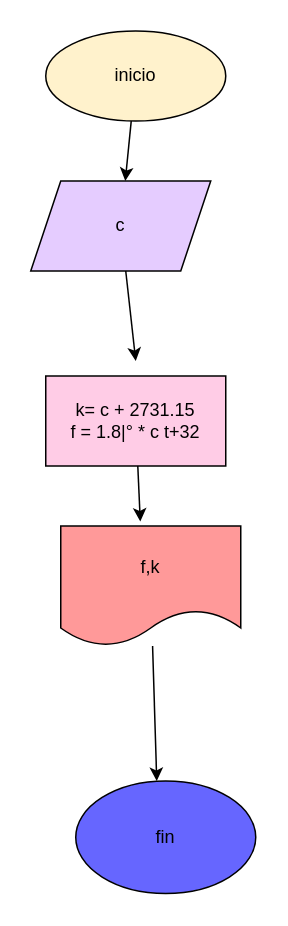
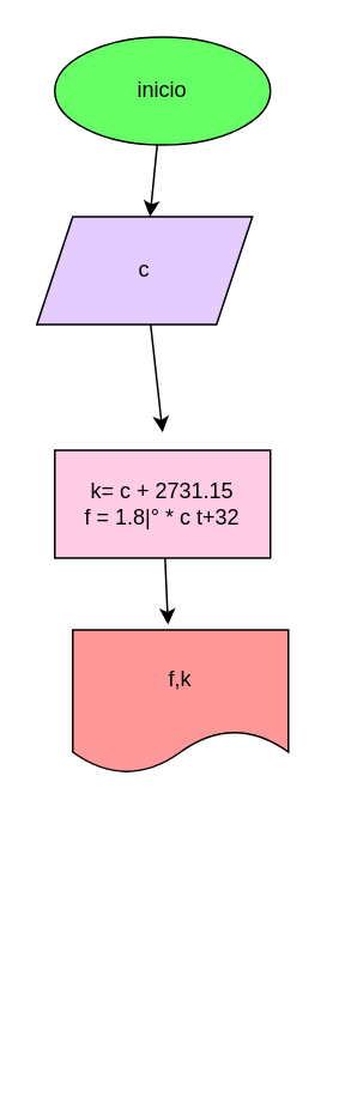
  <mxCell id="0" />
  <mxCell id="1" parent="0" />
  <mxCell id="2" style="edgeStyle=none;html=1;" edge="1" parent="1" source="10" target="4"><mxGeometry relative="1" as="geometry"><mxPoint x="90" y="140" as="targetPoint" /></mxGeometry></mxCell>
  <mxCell id="3" style="edgeStyle=none;html=1;" edge="1" parent="1" source="4"><mxGeometry relative="1" as="geometry"><mxPoint x="90" y="240" as="targetPoint" /></mxGeometry></mxCell>
  <mxCell id="4" value="c" style="shape=parallelogram;perimeter=parallelogramPerimeter;whiteSpace=wrap;html=1;fixedSize=1;fillColor=#E5CCFF;" vertex="1" parent="1"><mxGeometry x="20" y="120" width="120" height="60" as="geometry" /></mxCell>
  <mxCell id="5" style="edgeStyle=none;html=1;entryX=0.442;entryY=-0.037;entryDx=0;entryDy=0;entryPerimeter=0;" edge="1" parent="1" source="6" target="8"><mxGeometry relative="1" as="geometry" /></mxCell>
  <mxCell id="6" value="k= c + 2731.15&lt;br&gt;f = 1.8|° * c t+32" style="rounded=0;whiteSpace=wrap;html=1;fillColor=#FFCCE6;" vertex="1" parent="1"><mxGeometry x="30" y="250" width="120" height="60" as="geometry" /></mxCell>
- <mxCell id="7" style="edgeStyle=none;html=1;entryX=0.45;entryY=0;entryDx=0;entryDy=0;entryPerimeter=0;" edge="1" parent="1" source="8" target="9"><mxGeometry relative="1" as="geometry" /></mxCell>
  <mxCell id="8" value="f,k" style="shape=document;whiteSpace=wrap;html=1;boundedLbl=1;fillColor=#FF9999;" vertex="1" parent="1"><mxGeometry x="40" y="350" width="120" height="80" as="geometry" /></mxCell>
- <mxCell id="9" value="fin" style="ellipse;whiteSpace=wrap;html=1;fillColor=#6666FF;" vertex="1" parent="1"><mxGeometry x="50" y="520" width="120" height="75" as="geometry" /></mxCell>
- <mxCell id="10" value="inicio" style="ellipse;whiteSpace=wrap;html=1;fillColor=#fff2cc;" vertex="1" parent="1"><mxGeometry x="30" y="20" width="120" height="60" as="geometry" /></mxCell>
+ <mxCell id="10" value="inicio" style="ellipse;whiteSpace=wrap;html=1;fillColor=#66FF66;" vertex="1" parent="1"><mxGeometry x="30" y="20" width="120" height="60" as="geometry" /></mxCell>
